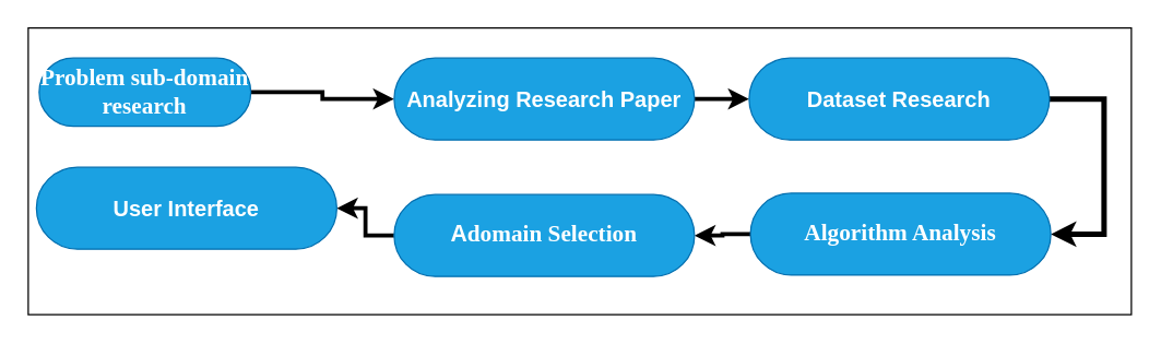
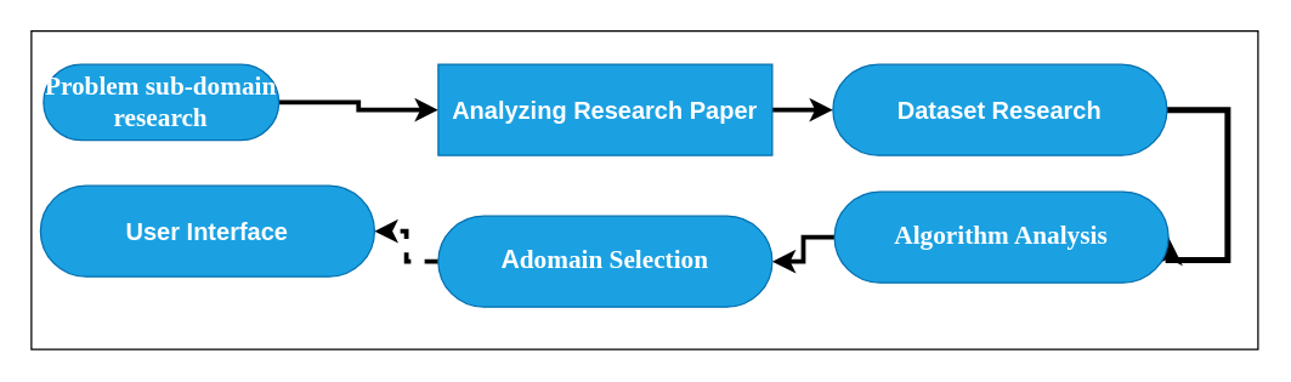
  <mxCell id="0" />
  <mxCell id="1" parent="0" />
  <mxCell id="2" value="" style="edgeStyle=orthogonalEdgeStyle;rounded=0;orthogonalLoop=1;jettySize=auto;html=1;fontStyle=1;fontSize=16;align=center;strokeWidth=3;" edge="1" parent="1" source="3" target="5"><mxGeometry relative="1" as="geometry" /></mxCell>
  <mxCell id="3" value="&lt;div style=&quot;font-size: 17px;&quot;&gt;&lt;font style=&quot;font-size: 17px;&quot;&gt;&lt;span style=&quot;font-family: Calibri; font-size: 17px;&quot;&gt;Problem&lt;/span&gt;&lt;span style=&quot;font-family: Calibri; font-size: 17px;&quot;&gt; sub-domain research&lt;br style=&quot;font-size: 17px;&quot;&gt;&lt;/span&gt;&lt;/font&gt;&lt;/div&gt;" style="rounded=1;whiteSpace=wrap;html=1;fontStyle=1;fontSize=17;align=center;fillColor=#1ba1e2;strokeColor=#006EAF;fontColor=#ffffff;arcSize=50;" vertex="1" parent="1"><mxGeometry x="28" y="42" width="155" height="50" as="geometry" /></mxCell>
  <mxCell id="4" value="" style="edgeStyle=orthogonalEdgeStyle;rounded=0;orthogonalLoop=1;jettySize=auto;html=1;fontStyle=1;fontSize=16;align=center;strokeWidth=3;" edge="1" parent="1" source="5" target="7"><mxGeometry relative="1" as="geometry" /></mxCell>
- <mxCell id="5" value="&lt;font style=&quot;font-size: 16px;&quot;&gt;Analyzing Research Paper&lt;/font&gt;" style="rounded=1;whiteSpace=wrap;html=1;fontStyle=1;fontSize=16;align=center;fillColor=#1ba1e2;fontColor=#FFFFFF;strokeColor=#006EAF;arcSize=50;" vertex="1" parent="1"><mxGeometry x="288" y="42" width="220" height="60" as="geometry" /></mxCell>
+ <mxCell id="5" value="&lt;font style=&quot;font-size: 16px;&quot;&gt;Analyzing Research Paper&lt;/font&gt;" style="whiteSpace=wrap;html=1;fontStyle=1;fontSize=16;align=center;fillColor=#1ba1e2;fontColor=#FFFFFF;strokeColor=#006EAF;arcSize=50;rounded=0;" vertex="1" parent="1"><mxGeometry x="288" y="42" width="220" height="60" as="geometry" /></mxCell>
  <mxCell id="6" style="edgeStyle=orthogonalEdgeStyle;rounded=0;orthogonalLoop=1;jettySize=auto;html=1;entryX=1;entryY=0.5;entryDx=0;entryDy=0;fontStyle=1;fontSize=16;align=center;strokeWidth=4;" edge="1" parent="1" target="9"><mxGeometry relative="1" as="geometry"><mxPoint x="768" y="72" as="sourcePoint" /><mxPoint x="878" y="212" as="targetPoint" /><Array as="points"><mxPoint x="808" y="72" /><mxPoint x="808" y="171" /></Array></mxGeometry></mxCell>
  <mxCell id="7" value="&lt;font style=&quot;font-size: 16px;&quot;&gt;Dataset Research&lt;/font&gt;" style="rounded=1;whiteSpace=wrap;html=1;fontStyle=1;fontSize=16;align=center;fillColor=#1ba1e2;fontColor=#FFFFFF;strokeColor=#006EAF;arcSize=50;" vertex="1" parent="1"><mxGeometry x="548" y="42" width="220" height="60" as="geometry" /></mxCell>
  <mxCell id="8" value="" style="edgeStyle=orthogonalEdgeStyle;rounded=0;orthogonalLoop=1;jettySize=auto;html=1;fontStyle=1;fontSize=16;align=center;strokeWidth=3;" edge="1" parent="1" source="9" target="11"><mxGeometry relative="1" as="geometry" /></mxCell>
- <mxCell id="9" value="&lt;font style=&quot;font-size: 17px;&quot;&gt;&lt;span style=&quot;font-family: Calibri; font-size: 17px;&quot;&gt;Algorithm Analysis&lt;/span&gt;&lt;span style=&quot;font-family: Calibri; font-size: 17px;&quot;&gt;&lt;br style=&quot;font-size: 17px;&quot;&gt;&lt;/span&gt;&lt;/font&gt;" style="rounded=1;whiteSpace=wrap;html=1;fontStyle=1;fontSize=17;align=center;fillColor=#1ba1e2;fontColor=#FFFFFF;strokeColor=#006EAF;arcSize=50;verticalAlign=middle;" vertex="1" parent="1"><mxGeometry x="549" y="141" width="220" height="60" as="geometry" /></mxCell>
- <mxCell id="10" value="" style="edgeStyle=orthogonalEdgeStyle;rounded=0;orthogonalLoop=1;jettySize=auto;html=1;fontStyle=1;fontSize=16;align=center;strokeWidth=3;" edge="1" parent="1" source="11" target="12"><mxGeometry relative="1" as="geometry" /></mxCell>
+ <mxCell id="9" value="&lt;font style=&quot;font-size: 17px;&quot;&gt;&lt;span style=&quot;font-family: Calibri; font-size: 17px;&quot;&gt;Algorithm Analysis&lt;/span&gt;&lt;span style=&quot;font-family: Calibri; font-size: 17px;&quot;&gt;&lt;br style=&quot;font-size: 17px;&quot;&gt;&lt;/span&gt;&lt;/font&gt;" style="rounded=1;whiteSpace=wrap;html=1;fontStyle=1;fontSize=17;align=center;fillColor=#1ba1e2;fontColor=#FFFFFF;strokeColor=#006EAF;arcSize=50;verticalAlign=middle;" vertex="1" parent="1"><mxGeometry x="549" y="126" width="220" height="60" as="geometry" /></mxCell>
+ <mxCell id="10" value="" style="edgeStyle=orthogonalEdgeStyle;rounded=0;orthogonalLoop=1;jettySize=auto;html=1;fontStyle=1;fontSize=16;align=center;strokeWidth=3;dashed=1;" edge="1" parent="1" source="11" target="12"><mxGeometry relative="1" as="geometry" /></mxCell>
  <mxCell id="11" value="&lt;font style=&quot;font-size: 17px;&quot;&gt;A&lt;span style=&quot;font-family: Calibri; font-size: 17px;&quot;&gt;domain &lt;/span&gt;&lt;span style=&quot;font-family: Calibri; font-size: 17px;&quot;&gt;Selection&lt;/span&gt;&lt;/font&gt;" style="rounded=1;whiteSpace=wrap;html=1;fontStyle=1;fontSize=17;align=center;fillColor=#1ba1e2;fontColor=#FFFFFF;strokeColor=#006EAF;arcSize=50;" vertex="1" parent="1"><mxGeometry x="288" y="142" width="220" height="60" as="geometry" /></mxCell>
  <mxCell id="12" value="&lt;font style=&quot;font-size: 16px;&quot;&gt;User Interface&lt;/font&gt;" style="rounded=1;whiteSpace=wrap;html=1;fontStyle=1;fontSize=16;align=center;fillColor=#1ba1e2;fontColor=#ffffff;strokeColor=#006EAF;arcSize=50;" vertex="1" parent="1"><mxGeometry x="26" y="122" width="220" height="60" as="geometry" /></mxCell>
  <mxCell id="13" value="" style="rounded=0;whiteSpace=wrap;html=1;fillColor=none;fontStyle=1;fontSize=16;align=center;" vertex="1" parent="1"><mxGeometry x="20" y="20" width="808" height="210" as="geometry" /></mxCell>
